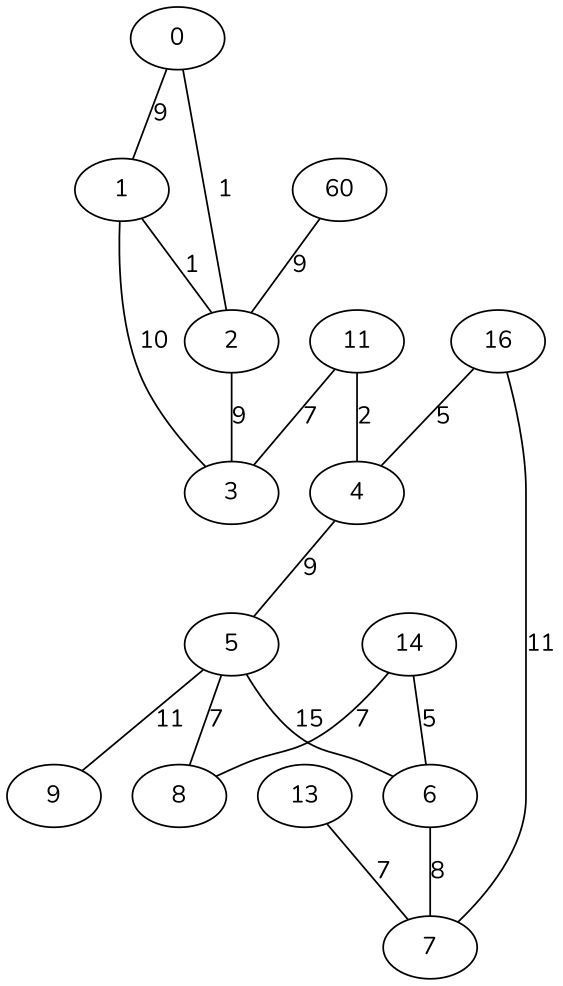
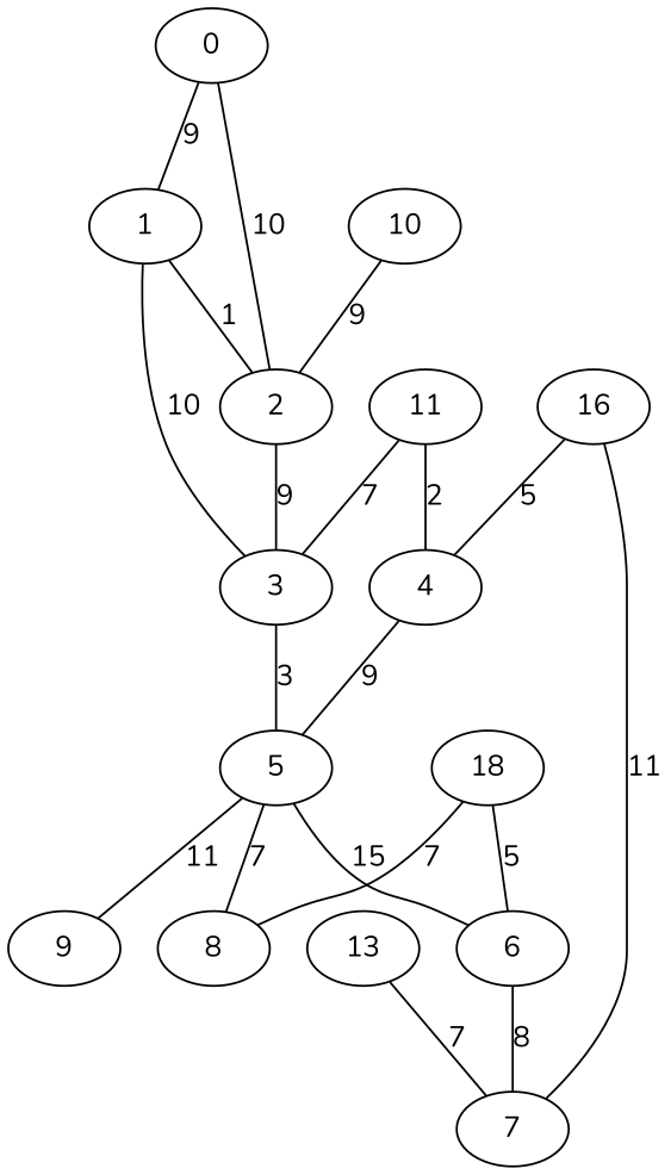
  graph {
    fontname=Nunito
    node [fontname=Nunito]
    edge [fontname=Nunito]
    0
    1
    2
    3
    5
    6
    8
    9
    7
    4
-   10 [label=60]
+   10
    11
    n13 [label=16]
    13
-   14
+   14 [label=18]
    0 -- 1 [label=9]
-   0 -- 2 [label=1]
+   0 -- 2 [label=10]
    1 -- 2 [label=1]
    1 -- 3 [label=10]
    2 -- 3 [label=9]
+   3 -- 5 [label=3]
    5 -- 6 [label=15]
    5 -- 8 [label=7]
    5 -- 9 [label=11]
    6 -- 7 [label=8]
    4 -- 5 [label=9]
    10 -- 2 [label=9]
    11 -- 3 [label=7]
    11 -- 4 [label=2]
    n13 -- 7 [label=11]
    n13 -- 4 [label=5]
    13 -- 7 [label=7]
    14 -- 6 [label=5]
    14 -- 8 [label=7]
  }
